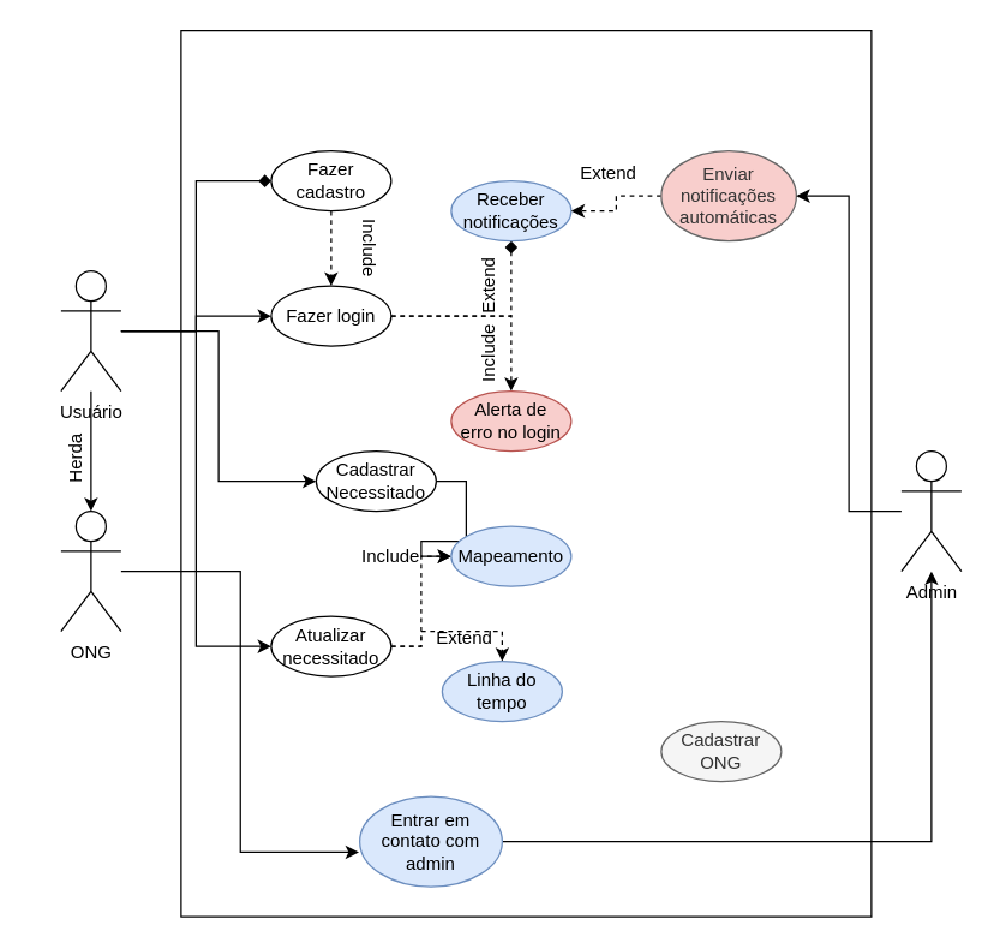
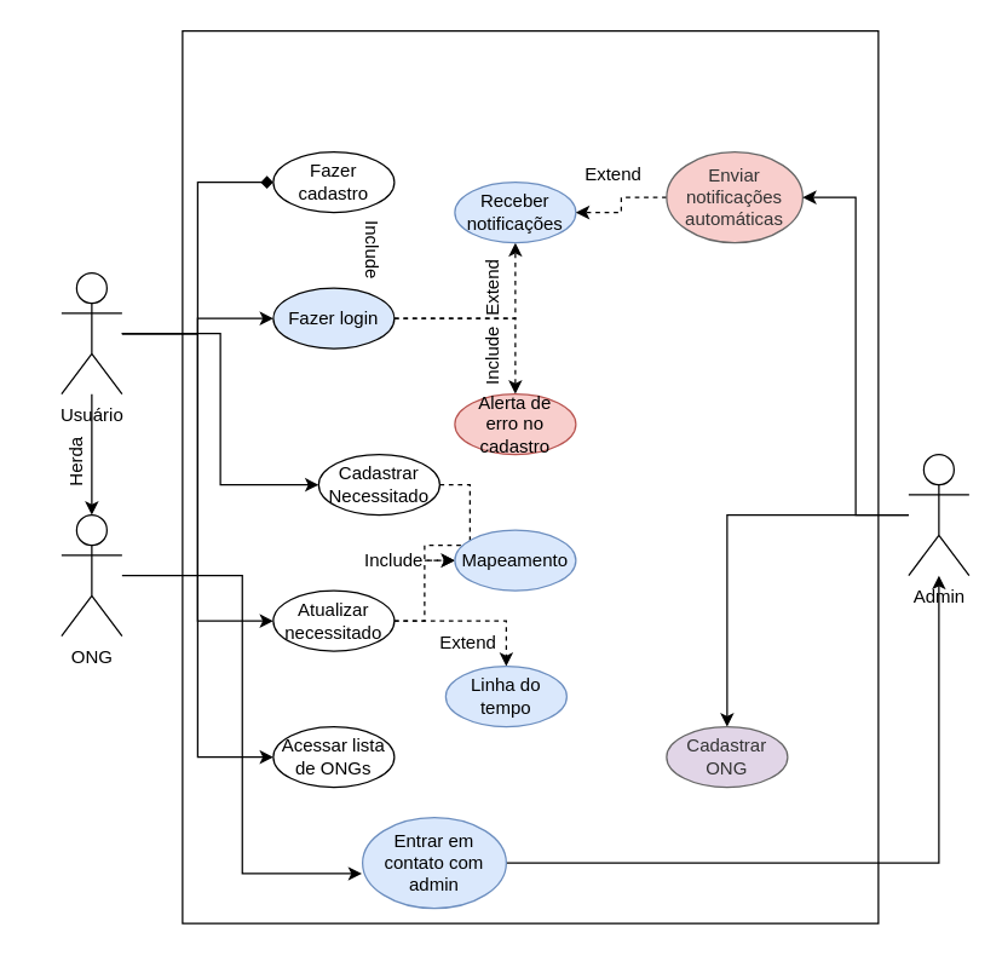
  <mxCell id="0" />
  <mxCell id="1" parent="0" />
  <mxCell id="2" style="edgeStyle=orthogonalEdgeStyle;rounded=0;orthogonalLoop=1;jettySize=auto;html=1;" parent="1" source="3" target="25" edge="1"><mxGeometry relative="1" as="geometry" /></mxCell>
  <mxCell id="3" value="Usuário&lt;br&gt;" style="shape=umlActor;verticalLabelPosition=bottom;verticalAlign=top;html=1;outlineConnect=0;" parent="1" vertex="1"><mxGeometry x="40" y="180" width="40" height="80" as="geometry" /></mxCell>
  <mxCell id="4" value="" style="rounded=0;whiteSpace=wrap;html=1;" parent="1" vertex="1"><mxGeometry x="120" y="20" width="460" height="590" as="geometry" /></mxCell>
- <mxCell id="5" value="" style="edgeStyle=orthogonalEdgeStyle;rounded=0;orthogonalLoop=1;jettySize=auto;html=1;dashed=1;" parent="1" source="6" target="9" edge="1"><mxGeometry relative="1" as="geometry" /></mxCell>
  <mxCell id="6" value="Fazer cadastro&lt;br&gt;" style="ellipse;whiteSpace=wrap;html=1;" parent="1" vertex="1"><mxGeometry x="180" y="100" width="80" height="40" as="geometry" /></mxCell>
- <mxCell id="7" value="" style="edgeStyle=orthogonalEdgeStyle;rounded=0;orthogonalLoop=1;jettySize=auto;html=1;dashed=1;endArrow=diamond;" parent="1" source="9" target="11" edge="1"><mxGeometry relative="1" as="geometry" /></mxCell>
+ <mxCell id="7" value="" style="edgeStyle=orthogonalEdgeStyle;rounded=0;orthogonalLoop=1;jettySize=auto;html=1;dashed=1;" parent="1" source="9" target="11" edge="1"><mxGeometry relative="1" as="geometry" /></mxCell>
  <mxCell id="8" style="edgeStyle=orthogonalEdgeStyle;rounded=0;orthogonalLoop=1;jettySize=auto;html=1;entryX=0.5;entryY=0;entryDx=0;entryDy=0;dashed=1;" parent="1" source="9" target="13" edge="1"><mxGeometry relative="1" as="geometry" /></mxCell>
- <mxCell id="9" value="Fazer login" style="ellipse;whiteSpace=wrap;html=1;" parent="1" vertex="1"><mxGeometry x="180" y="190" width="80" height="40" as="geometry" /></mxCell>
+ <mxCell id="9" value="Fazer login" style="ellipse;whiteSpace=wrap;html=1;fillColor=#dae8fc;" parent="1" vertex="1"><mxGeometry x="180" y="190" width="80" height="40" as="geometry" /></mxCell>
  <mxCell id="10" value="Include" style="text;html=1;strokeColor=none;fillColor=none;align=center;verticalAlign=middle;whiteSpace=wrap;rounded=0;rotation=90;" parent="1" vertex="1"><mxGeometry x="220" y="150" width="50" height="30" as="geometry" /></mxCell>
  <mxCell id="11" value="Receber notificações" style="ellipse;whiteSpace=wrap;html=1;fillColor=#dae8fc;strokeColor=#6c8ebf;" parent="1" vertex="1"><mxGeometry x="300" y="120" width="80" height="40" as="geometry" /></mxCell>
  <mxCell id="12" value="Extend" style="text;html=1;strokeColor=none;fillColor=none;align=center;verticalAlign=middle;whiteSpace=wrap;rounded=0;rotation=-90;" parent="1" vertex="1"><mxGeometry x="300" y="175" width="50" height="30" as="geometry" /></mxCell>
- <mxCell id="13" value="Alerta de erro&amp;nbsp;no login" style="ellipse;whiteSpace=wrap;html=1;fillColor=#f8cecc;strokeColor=#b85450;" parent="1" vertex="1"><mxGeometry x="300" y="260" width="80" height="40" as="geometry" /></mxCell>
+ <mxCell id="13" value="Alerta de erro&amp;nbsp;no cadastro" style="ellipse;whiteSpace=wrap;html=1;fillColor=#f8cecc;strokeColor=#b85450;" parent="1" vertex="1"><mxGeometry x="300" y="260" width="80" height="40" as="geometry" /></mxCell>
  <mxCell id="14" value="Include" style="text;html=1;strokeColor=none;fillColor=none;align=center;verticalAlign=middle;whiteSpace=wrap;rounded=0;rotation=-90;" parent="1" vertex="1"><mxGeometry x="300" y="220" width="50" height="30" as="geometry" /></mxCell>
- <mxCell id="15" style="edgeStyle=orthogonalEdgeStyle;rounded=0;orthogonalLoop=1;jettySize=auto;html=1;entryX=0;entryY=0.5;entryDx=0;entryDy=0;dashed=0;" edge="1" parent="1" source="16" target="21"><mxGeometry relative="1" as="geometry" /></mxCell>
+ <mxCell id="15" style="edgeStyle=orthogonalEdgeStyle;rounded=0;orthogonalLoop=1;jettySize=auto;html=1;entryX=0;entryY=0.5;entryDx=0;entryDy=0;dashed=1;" edge="1" parent="1" source="16" target="21"><mxGeometry relative="1" as="geometry" /></mxCell>
  <mxCell id="16" value="Cadastrar Necessitado" style="ellipse;whiteSpace=wrap;html=1;" parent="1" vertex="1"><mxGeometry x="210" y="300" width="80" height="40" as="geometry" /></mxCell>
  <mxCell id="17" style="edgeStyle=orthogonalEdgeStyle;rounded=0;orthogonalLoop=1;jettySize=auto;html=1;entryX=0;entryY=0.5;entryDx=0;entryDy=0;dashed=1;" edge="1" parent="1" source="19" target="21"><mxGeometry relative="1" as="geometry" /></mxCell>
  <mxCell id="18" style="edgeStyle=orthogonalEdgeStyle;rounded=0;orthogonalLoop=1;jettySize=auto;html=1;entryX=0.5;entryY=0;entryDx=0;entryDy=0;dashed=1;" edge="1" parent="1" source="19" target="20"><mxGeometry relative="1" as="geometry" /></mxCell>
- <mxCell id="19" value="Atualizar necessitado" style="ellipse;whiteSpace=wrap;html=1;" parent="1" vertex="1"><mxGeometry x="180" y="410" width="80" height="40" as="geometry" /></mxCell>
+ <mxCell id="19" value="Atualizar necessitado" style="ellipse;whiteSpace=wrap;html=1;" parent="1" vertex="1"><mxGeometry x="180" y="390" width="80" height="40" as="geometry" /></mxCell>
  <mxCell id="20" value="Linha do tempo" style="ellipse;whiteSpace=wrap;html=1;fillColor=#dae8fc;strokeColor=#6c8ebf;" parent="1" vertex="1"><mxGeometry x="294" y="440" width="80" height="40" as="geometry" /></mxCell>
  <mxCell id="21" value="Mapeamento" style="ellipse;whiteSpace=wrap;html=1;fillColor=#dae8fc;strokeColor=#6c8ebf;" parent="1" vertex="1"><mxGeometry x="300" y="350" width="80" height="40" as="geometry" /></mxCell>
  <mxCell id="22" style="edgeStyle=orthogonalEdgeStyle;rounded=0;orthogonalLoop=1;jettySize=auto;html=1;entryX=1;entryY=0.5;entryDx=0;entryDy=0;dashed=1;" edge="1" parent="1" source="23" target="11"><mxGeometry relative="1" as="geometry" /></mxCell>
  <mxCell id="23" value="Enviar notificações automáticas" style="ellipse;whiteSpace=wrap;html=1;fillColor=#f8cecc;fontColor=#333333;strokeColor=#666666;" parent="1" vertex="1"><mxGeometry x="440" y="100" width="90" height="60" as="geometry" /></mxCell>
  <mxCell id="24" style="edgeStyle=orthogonalEdgeStyle;rounded=0;orthogonalLoop=1;jettySize=auto;html=1;entryX=-0.005;entryY=0.617;entryDx=0;entryDy=0;entryPerimeter=0;" parent="1" source="25" target="27" edge="1"><mxGeometry relative="1" as="geometry" /></mxCell>
  <mxCell id="25" value="ONG" style="shape=umlActor;verticalLabelPosition=bottom;verticalAlign=top;html=1;outlineConnect=0;" parent="1" vertex="1"><mxGeometry x="40" y="340" width="40" height="80" as="geometry" /></mxCell>
  <mxCell id="26" style="edgeStyle=orthogonalEdgeStyle;rounded=0;orthogonalLoop=1;jettySize=auto;html=1;" edge="1" parent="1" source="27" target="31"><mxGeometry relative="1" as="geometry" /></mxCell>
- <mxCell id="27" value="Entrar em contato com admin" style="ellipse;whiteSpace=wrap;html=1;fillColor=#dae8fc;strokeColor=#6c8ebf;" parent="1" vertex="1"><mxGeometry x="239" y="530" width="95" height="60" as="geometry" /></mxCell>
+ <mxCell id="27" value="Entrar em contato com admin" style="ellipse;whiteSpace=wrap;html=1;fillColor=#dae8fc;strokeColor=#6c8ebf;" parent="1" vertex="1"><mxGeometry x="239" y="540" width="95" height="60" as="geometry" /></mxCell>
+ <mxCell id="28" value="Acessar lista de ONGs" style="ellipse;whiteSpace=wrap;html=1;" parent="1" vertex="1"><mxGeometry x="180" y="480" width="80" height="40" as="geometry" /></mxCell>
+ <mxCell id="29" style="edgeStyle=orthogonalEdgeStyle;rounded=0;orthogonalLoop=1;jettySize=auto;html=1;entryX=0.5;entryY=0;entryDx=0;entryDy=0;" edge="1" parent="1" source="31" target="32"><mxGeometry relative="1" as="geometry" /></mxCell>
  <mxCell id="30" style="edgeStyle=orthogonalEdgeStyle;rounded=0;orthogonalLoop=1;jettySize=auto;html=1;entryX=1;entryY=0.5;entryDx=0;entryDy=0;" edge="1" parent="1" source="31" target="23"><mxGeometry relative="1" as="geometry" /></mxCell>
  <mxCell id="31" value="Admin" style="shape=umlActor;verticalLabelPosition=bottom;verticalAlign=top;html=1;outlineConnect=0;" parent="1" vertex="1"><mxGeometry x="600" y="300" width="40" height="80" as="geometry" /></mxCell>
- <mxCell id="32" value="Cadastrar ONG" style="ellipse;whiteSpace=wrap;html=1;fillColor=#f5f5f5;fontColor=#333333;strokeColor=#666666;" parent="1" vertex="1"><mxGeometry x="440" y="480" width="80" height="40" as="geometry" /></mxCell>
+ <mxCell id="32" value="Cadastrar ONG" style="ellipse;whiteSpace=wrap;html=1;fillColor=#e1d5e7;fontColor=#333333;strokeColor=#666666;" parent="1" vertex="1"><mxGeometry x="440" y="480" width="80" height="40" as="geometry" /></mxCell>
  <mxCell id="33" style="edgeStyle=orthogonalEdgeStyle;rounded=0;orthogonalLoop=1;jettySize=auto;html=1;entryX=0;entryY=0.5;entryDx=0;entryDy=0;endArrow=diamond;" parent="1" source="3" target="6" edge="1"><mxGeometry relative="1" as="geometry" /></mxCell>
  <mxCell id="34" style="edgeStyle=orthogonalEdgeStyle;rounded=0;orthogonalLoop=1;jettySize=auto;html=1;" parent="1" source="3" target="9" edge="1"><mxGeometry relative="1" as="geometry" /></mxCell>
  <mxCell id="35" style="edgeStyle=orthogonalEdgeStyle;rounded=0;orthogonalLoop=1;jettySize=auto;html=1;entryX=0;entryY=0.5;entryDx=0;entryDy=0;" parent="1" source="3" target="16" edge="1"><mxGeometry relative="1" as="geometry" /></mxCell>
  <mxCell id="36" style="edgeStyle=orthogonalEdgeStyle;rounded=0;orthogonalLoop=1;jettySize=auto;html=1;entryX=0;entryY=0.5;entryDx=0;entryDy=0;" parent="1" source="3" target="19" edge="1"><mxGeometry relative="1" as="geometry" /></mxCell>
+ <mxCell id="37" style="edgeStyle=orthogonalEdgeStyle;rounded=0;orthogonalLoop=1;jettySize=auto;html=1;entryX=0;entryY=0.5;entryDx=0;entryDy=0;" parent="1" source="3" target="28" edge="1"><mxGeometry relative="1" as="geometry" /></mxCell>
  <mxCell id="38" value="Herda" style="text;html=1;strokeColor=none;fillColor=none;align=center;verticalAlign=middle;whiteSpace=wrap;rounded=0;rotation=-90;" parent="1" vertex="1"><mxGeometry x="20" y="290" width="60" height="30" as="geometry" /></mxCell>
  <mxCell id="39" value="Include" style="text;html=1;strokeColor=none;fillColor=none;align=center;verticalAlign=middle;whiteSpace=wrap;rounded=0;" vertex="1" parent="1"><mxGeometry x="230" y="355" width="60" height="30" as="geometry" /></mxCell>
  <mxCell id="40" value="Extend" style="text;html=1;strokeColor=none;fillColor=none;align=center;verticalAlign=middle;whiteSpace=wrap;rounded=0;rotation=0;" vertex="1" parent="1"><mxGeometry x="284" y="410" width="50" height="30" as="geometry" /></mxCell>
  <mxCell id="41" value="Extend" style="text;html=1;strokeColor=none;fillColor=none;align=center;verticalAlign=middle;whiteSpace=wrap;rounded=0;rotation=0;" vertex="1" parent="1"><mxGeometry x="380" y="100" width="50" height="30" as="geometry" /></mxCell>
